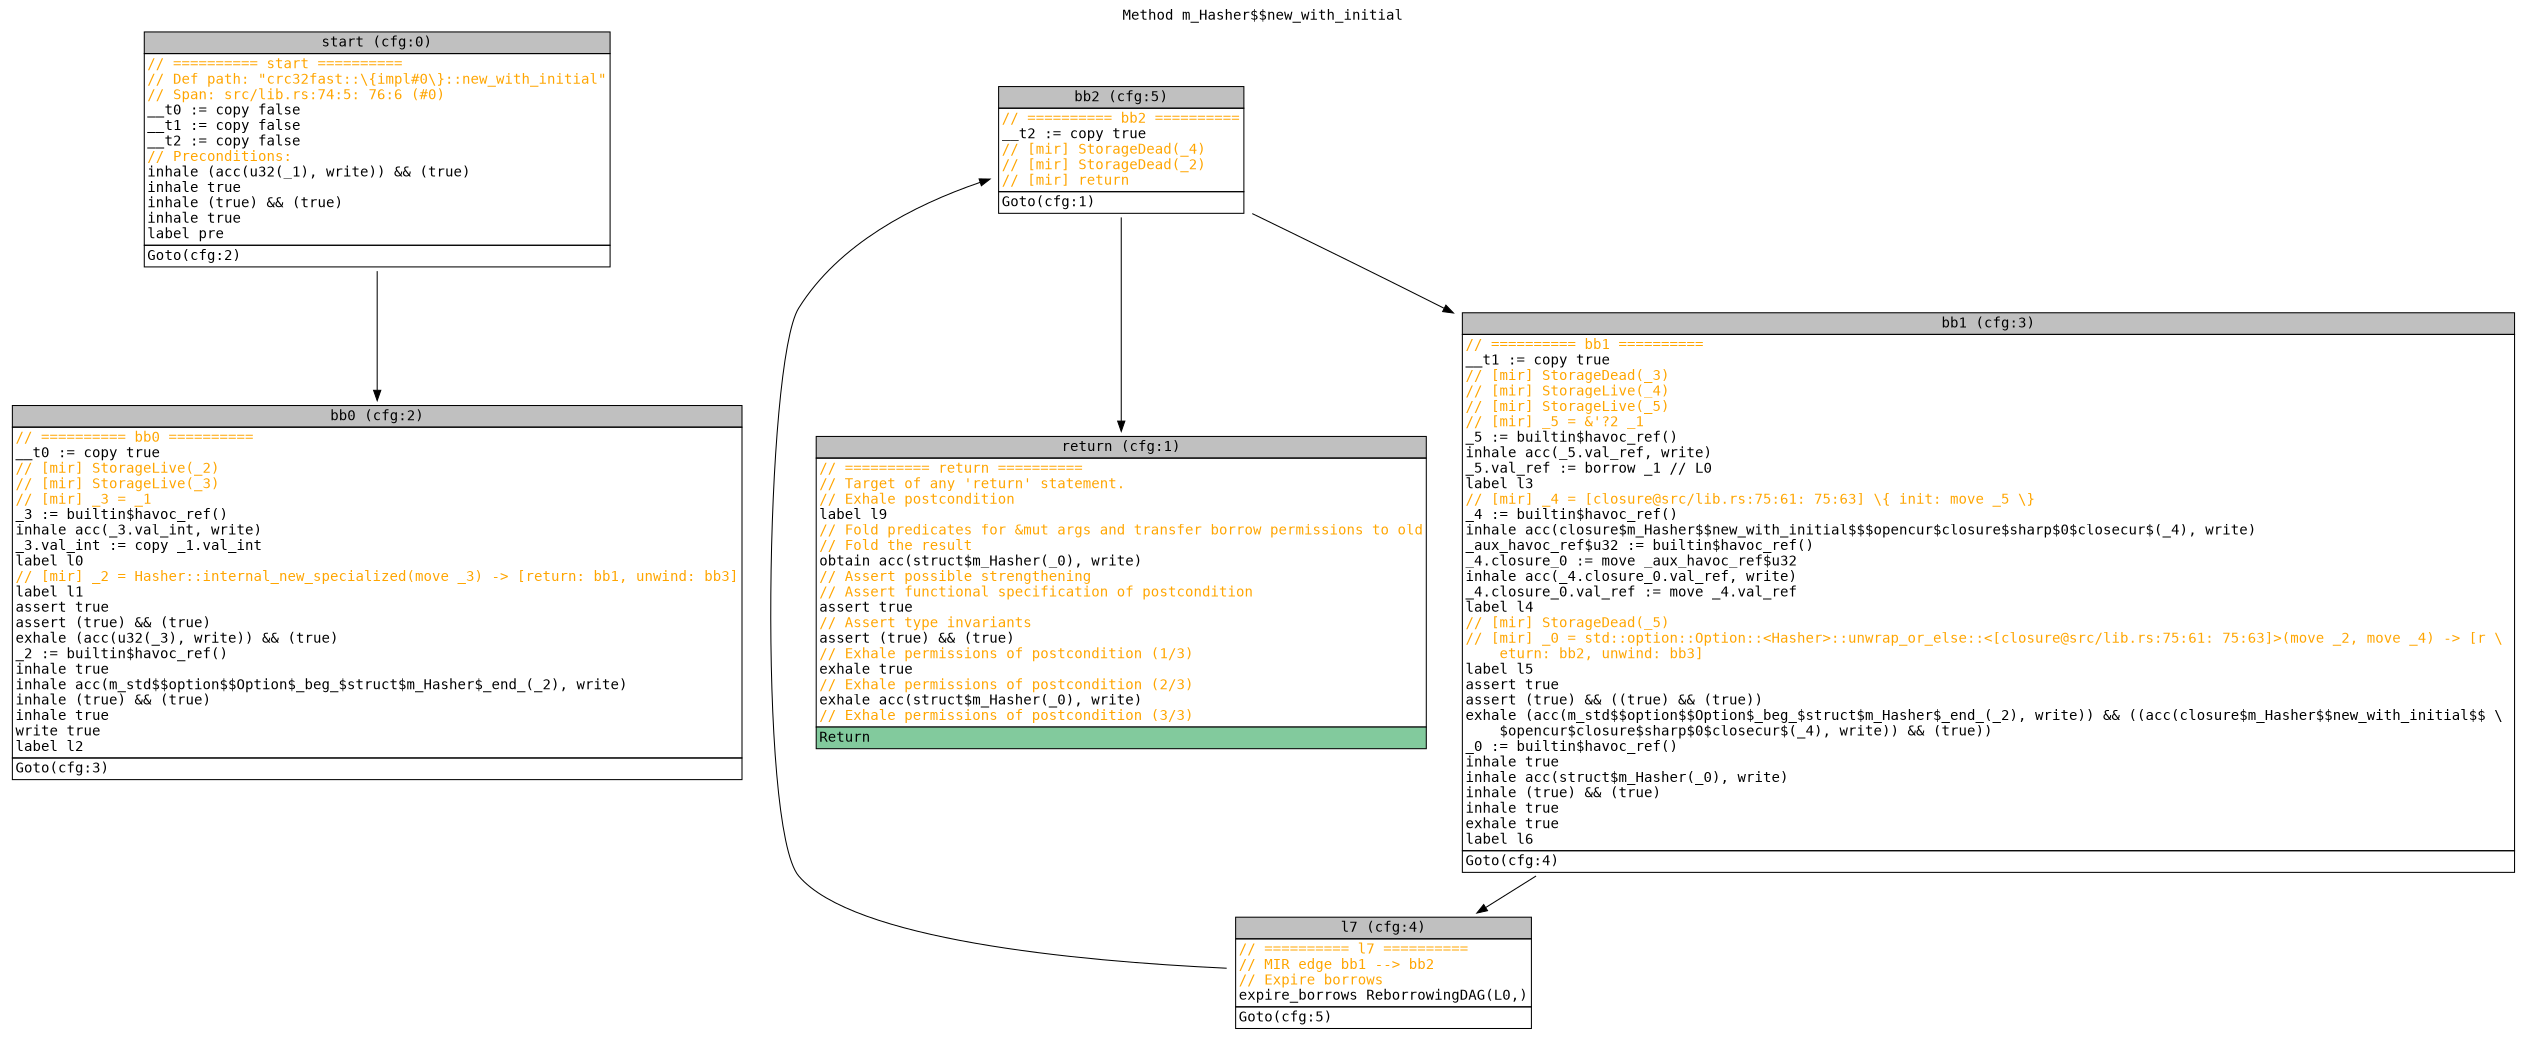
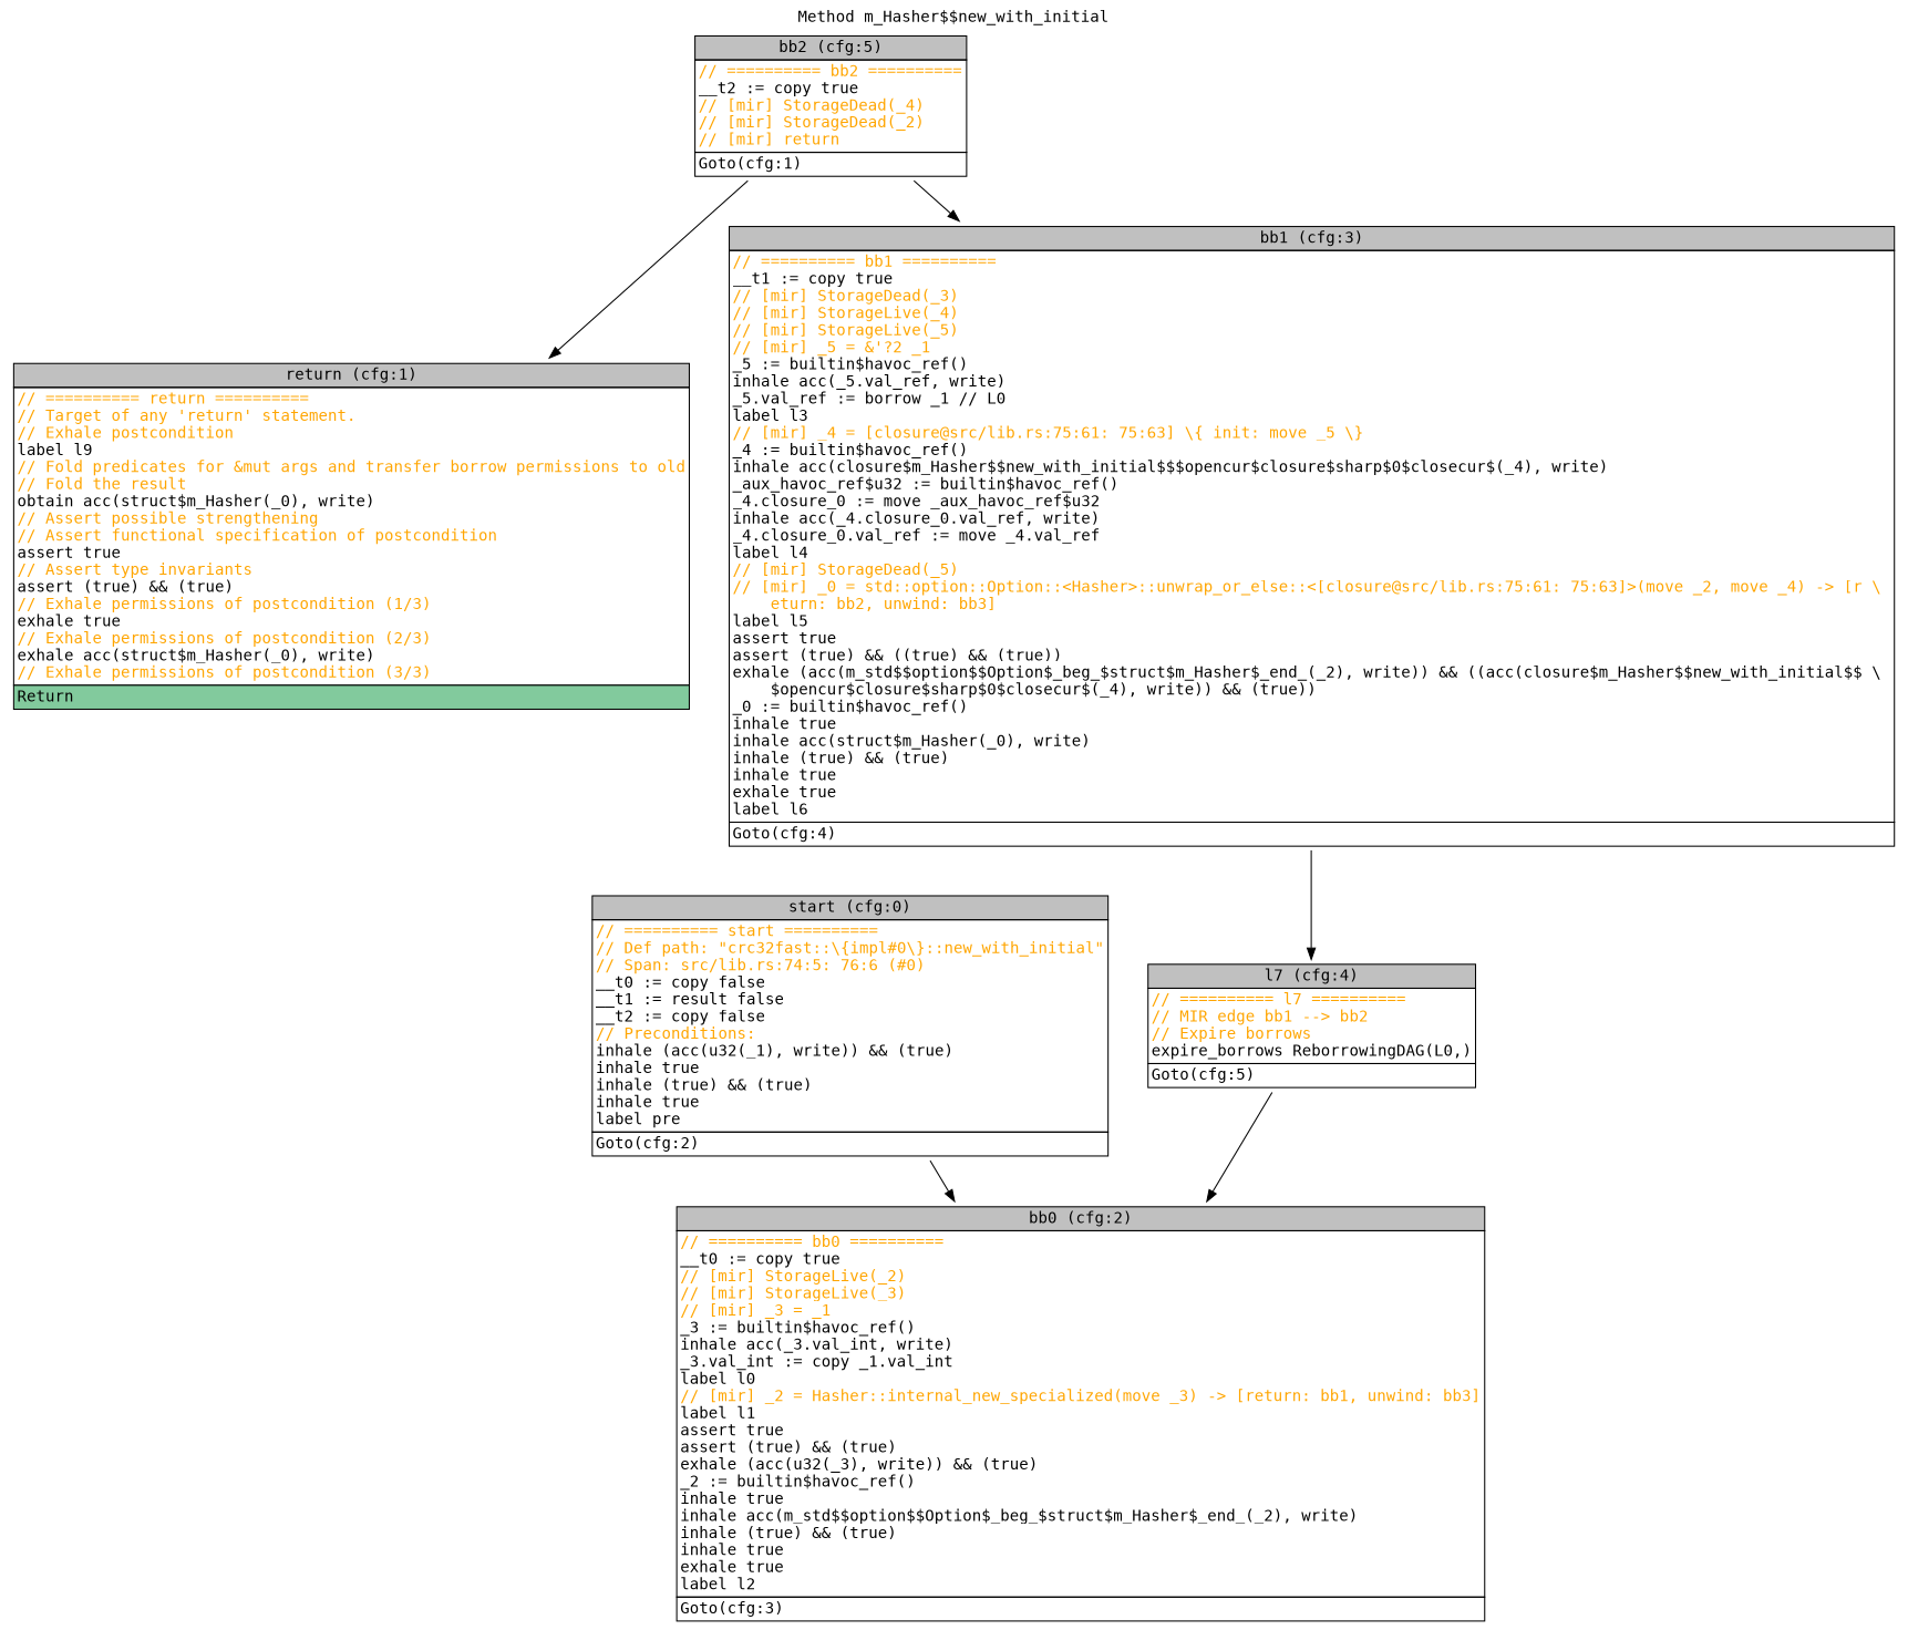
  digraph {
    fontname=monospace
    label="Method m_Hasher$$new_with_initial"
    labelloc=t
    node [fontname=monospace shape=none]
    edge [fontname=monospace]
-   n1 [label=<<table border="0" cellborder="1" cellspacing="0"><tr><td bgcolor="gray" align="center">start (cfg:0)</td></tr><tr><td align="left" balign="left"><font color="orange">// ========== start ==========</font><br/><font color="orange">// Def path: "crc32fast::\{impl#0\}::new_with_initial"</font><br/><font color="orange">// Span: src/lib.rs:74:5: 76:6 (#0)</font><br/>__t0 := copy false<br/>__t1 := copy false<br/>__t2 := copy false<br/><font color="orange">// Preconditions:</font><br/>inhale (acc(u32(_1), write)) &amp;&amp; (true)<br/>inhale true<br/>inhale (true) &amp;&amp; (true)<br/>inhale true<br/>label pre</td></tr><tr><td align="left">Goto(cfg:2)<br/></td></tr></table>>]
-   n2 [label=<<table border="0" cellborder="1" cellspacing="0"><tr><td bgcolor="gray" align="center">bb0 (cfg:2)</td></tr><tr><td align="left" balign="left"><font color="orange">// ========== bb0 ==========</font><br/>__t0 := copy true<br/><font color="orange">// [mir] StorageLive(_2)</font><br/><font color="orange">// [mir] StorageLive(_3)</font><br/><font color="orange">// [mir] _3 = _1</font><br/>_3 := builtin$havoc_ref()<br/>inhale acc(_3.val_int, write)<br/>_3.val_int := copy _1.val_int<br/>label l0<br/><font color="orange">// [mir] _2 = Hasher::internal_new_specialized(move _3) -&gt; [return: bb1, unwind: bb3]</font><br/>label l1<br/>assert true<br/>assert (true) &amp;&amp; (true)<br/>exhale (acc(u32(_3), write)) &amp;&amp; (true)<br/>_2 := builtin$havoc_ref()<br/>inhale true<br/>inhale acc(m_std$$option$$Option$_beg_$struct$m_Hasher$_end_(_2), write)<br/>inhale (true) &amp;&amp; (true)<br/>inhale true<br/>write true<br/>label l2</td></tr><tr><td align="left">Goto(cfg:3)<br/></td></tr></table>>]
+   n1 [label=<<table border="0" cellborder="1" cellspacing="0"><tr><td bgcolor="gray" align="center">start (cfg:0)</td></tr><tr><td align="left" balign="left"><font color="orange">// ========== start ==========</font><br/><font color="orange">// Def path: "crc32fast::\{impl#0\}::new_with_initial"</font><br/><font color="orange">// Span: src/lib.rs:74:5: 76:6 (#0)</font><br/>__t0 := copy false<br/>__t1 := result false<br/>__t2 := copy false<br/><font color="orange">// Preconditions:</font><br/>inhale (acc(u32(_1), write)) &amp;&amp; (true)<br/>inhale true<br/>inhale (true) &amp;&amp; (true)<br/>inhale true<br/>label pre</td></tr><tr><td align="left">Goto(cfg:2)<br/></td></tr></table>>]
+   n2 [label=<<table border="0" cellborder="1" cellspacing="0"><tr><td bgcolor="gray" align="center">bb0 (cfg:2)</td></tr><tr><td align="left" balign="left"><font color="orange">// ========== bb0 ==========</font><br/>__t0 := copy true<br/><font color="orange">// [mir] StorageLive(_2)</font><br/><font color="orange">// [mir] StorageLive(_3)</font><br/><font color="orange">// [mir] _3 = _1</font><br/>_3 := builtin$havoc_ref()<br/>inhale acc(_3.val_int, write)<br/>_3.val_int := copy _1.val_int<br/>label l0<br/><font color="orange">// [mir] _2 = Hasher::internal_new_specialized(move _3) -&gt; [return: bb1, unwind: bb3]</font><br/>label l1<br/>assert true<br/>assert (true) &amp;&amp; (true)<br/>exhale (acc(u32(_3), write)) &amp;&amp; (true)<br/>_2 := builtin$havoc_ref()<br/>inhale true<br/>inhale acc(m_std$$option$$Option$_beg_$struct$m_Hasher$_end_(_2), write)<br/>inhale (true) &amp;&amp; (true)<br/>inhale true<br/>exhale true<br/>label l2</td></tr><tr><td align="left">Goto(cfg:3)<br/></td></tr></table>>]
    n3 [label=<<table border="0" cellborder="1" cellspacing="0"><tr><td bgcolor="gray" align="center">return (cfg:1)</td></tr><tr><td align="left" balign="left"><font color="orange">// ========== return ==========</font><br/><font color="orange">// Target of any 'return' statement.</font><br/><font color="orange">// Exhale postcondition</font><br/>label l9<br/><font color="orange">// Fold predicates for &amp;mut args and transfer borrow permissions to old</font><br/><font color="orange">// Fold the result</font><br/>obtain acc(struct$m_Hasher(_0), write)<br/><font color="orange">// Assert possible strengthening</font><br/><font color="orange">// Assert functional specification of postcondition</font><br/>assert true<br/><font color="orange">// Assert type invariants</font><br/>assert (true) &amp;&amp; (true)<br/><font color="orange">// Exhale permissions of postcondition (1/3)</font><br/>exhale true<br/><font color="orange">// Exhale permissions of postcondition (2/3)</font><br/>exhale acc(struct$m_Hasher(_0), write)<br/><font color="orange">// Exhale permissions of postcondition (3/3)</font></td></tr><tr><td align="left" bgcolor="#82CA9D">Return<br/></td></tr></table>>]
    n4 [label=<<table border="0" cellborder="1" cellspacing="0"><tr><td bgcolor="gray" align="center">bb1 (cfg:3)</td></tr><tr><td align="left" balign="left"><font color="orange">// ========== bb1 ==========</font><br/>__t1 := copy true<br/><font color="orange">// [mir] StorageDead(_3)</font><br/><font color="orange">// [mir] StorageLive(_4)</font><br/><font color="orange">// [mir] StorageLive(_5)</font><br/><font color="orange">// [mir] _5 = &amp;'?2 _1</font><br/>_5 := builtin$havoc_ref()<br/>inhale acc(_5.val_ref, write)<br/>_5.val_ref := borrow _1 // L0<br/>label l3<br/><font color="orange">// [mir] _4 = [closure@src/lib.rs:75:61: 75:63] \{ init: move _5 \}</font><br/>_4 := builtin$havoc_ref()<br/>inhale acc(closure$m_Hasher$$new_with_initial$$$opencur$closure$sharp$0$closecur$(_4), write)<br/>_aux_havoc_ref$u32 := builtin$havoc_ref()<br/>_4.closure_0 := move _aux_havoc_ref$u32<br/>inhale acc(_4.closure_0.val_ref, write)<br/>_4.closure_0.val_ref := move _4.val_ref<br/>label l4<br/><font color="orange">// [mir] StorageDead(_5)</font><br/><font color="orange">// [mir] _0 = std::option::Option::&lt;Hasher&gt;::unwrap_or_else::&lt;[closure@src/lib.rs:75:61: 75:63]&gt;(move _2, move _4) -&gt; [r \ <br/>    eturn: bb2, unwind: bb3]</font><br/>label l5<br/>assert true<br/>assert (true) &amp;&amp; ((true) &amp;&amp; (true))<br/>exhale (acc(m_std$$option$$Option$_beg_$struct$m_Hasher$_end_(_2), write)) &amp;&amp; ((acc(closure$m_Hasher$$new_with_initial$$ \ <br/>    $opencur$closure$sharp$0$closecur$(_4), write)) &amp;&amp; (true))<br/>_0 := builtin$havoc_ref()<br/>inhale true<br/>inhale acc(struct$m_Hasher(_0), write)<br/>inhale (true) &amp;&amp; (true)<br/>inhale true<br/>exhale true<br/>label l6</td></tr><tr><td align="left">Goto(cfg:4)<br/></td></tr></table>>]
    n5 [label=<<table border="0" cellborder="1" cellspacing="0"><tr><td bgcolor="gray" align="center">l7 (cfg:4)</td></tr><tr><td align="left" balign="left"><font color="orange">// ========== l7 ==========</font><br/><font color="orange">// MIR edge bb1 --&gt; bb2</font><br/><font color="orange">// Expire borrows</font><br/>expire_borrows ReborrowingDAG(L0,)</td></tr><tr><td align="left">Goto(cfg:5)<br/></td></tr></table>>]
    n6 [label=<<table border="0" cellborder="1" cellspacing="0"><tr><td bgcolor="gray" align="center">bb2 (cfg:5)</td></tr><tr><td align="left" balign="left"><font color="orange">// ========== bb2 ==========</font><br/>__t2 := copy true<br/><font color="orange">// [mir] StorageDead(_4)</font><br/><font color="orange">// [mir] StorageDead(_2)</font><br/><font color="orange">// [mir] return</font></td></tr><tr><td align="left">Goto(cfg:1)<br/></td></tr></table>>]
    n1 -> n2
    n4 -> n5
-   n5 -> n6
+   n5 -> n2
    n6 -> n3
    n6 -> n4
  }
